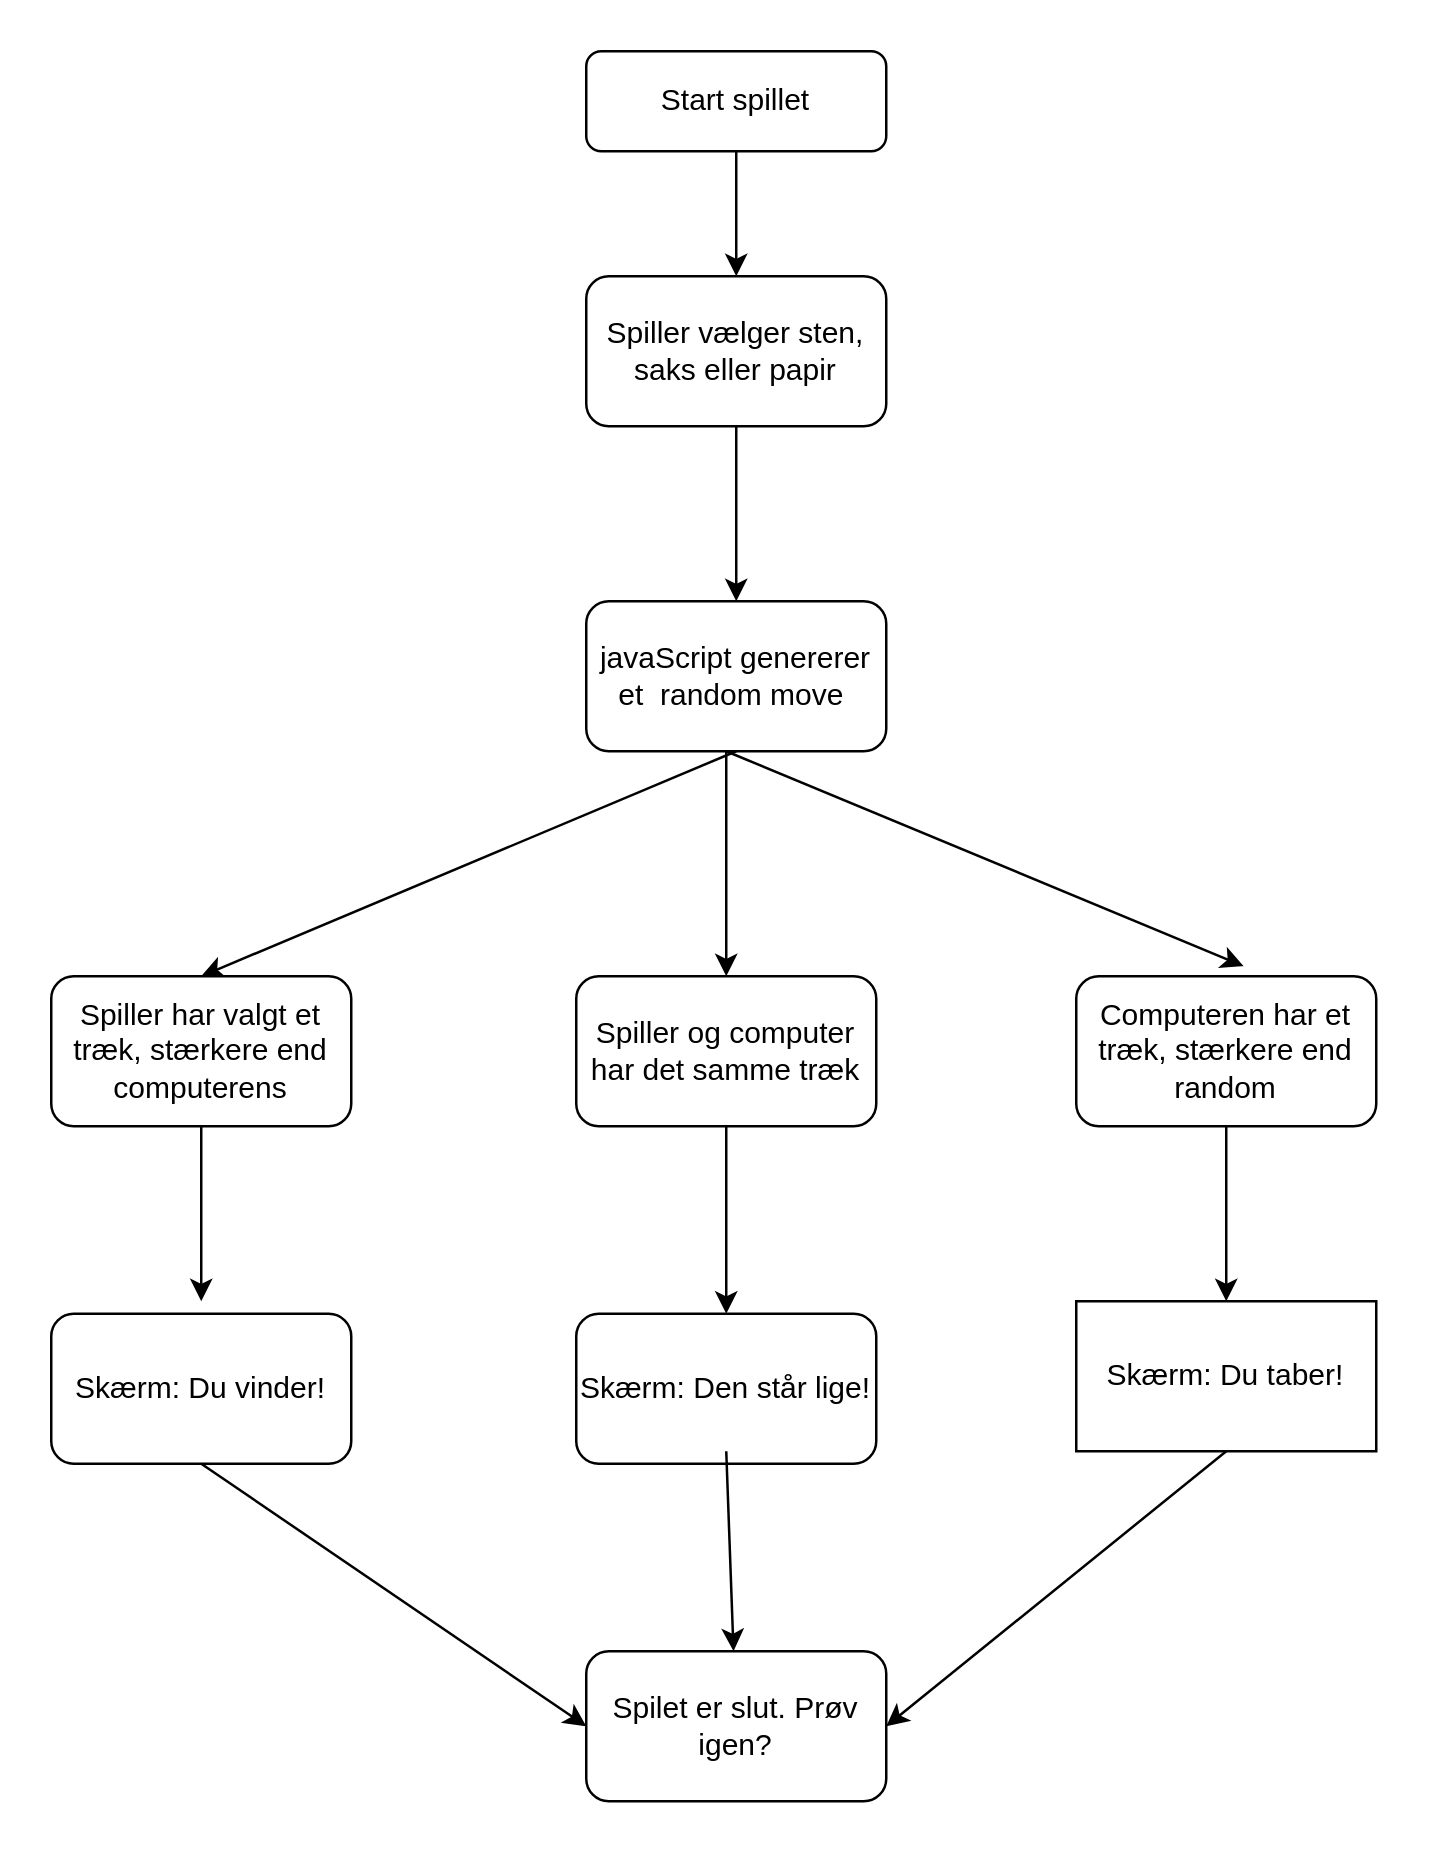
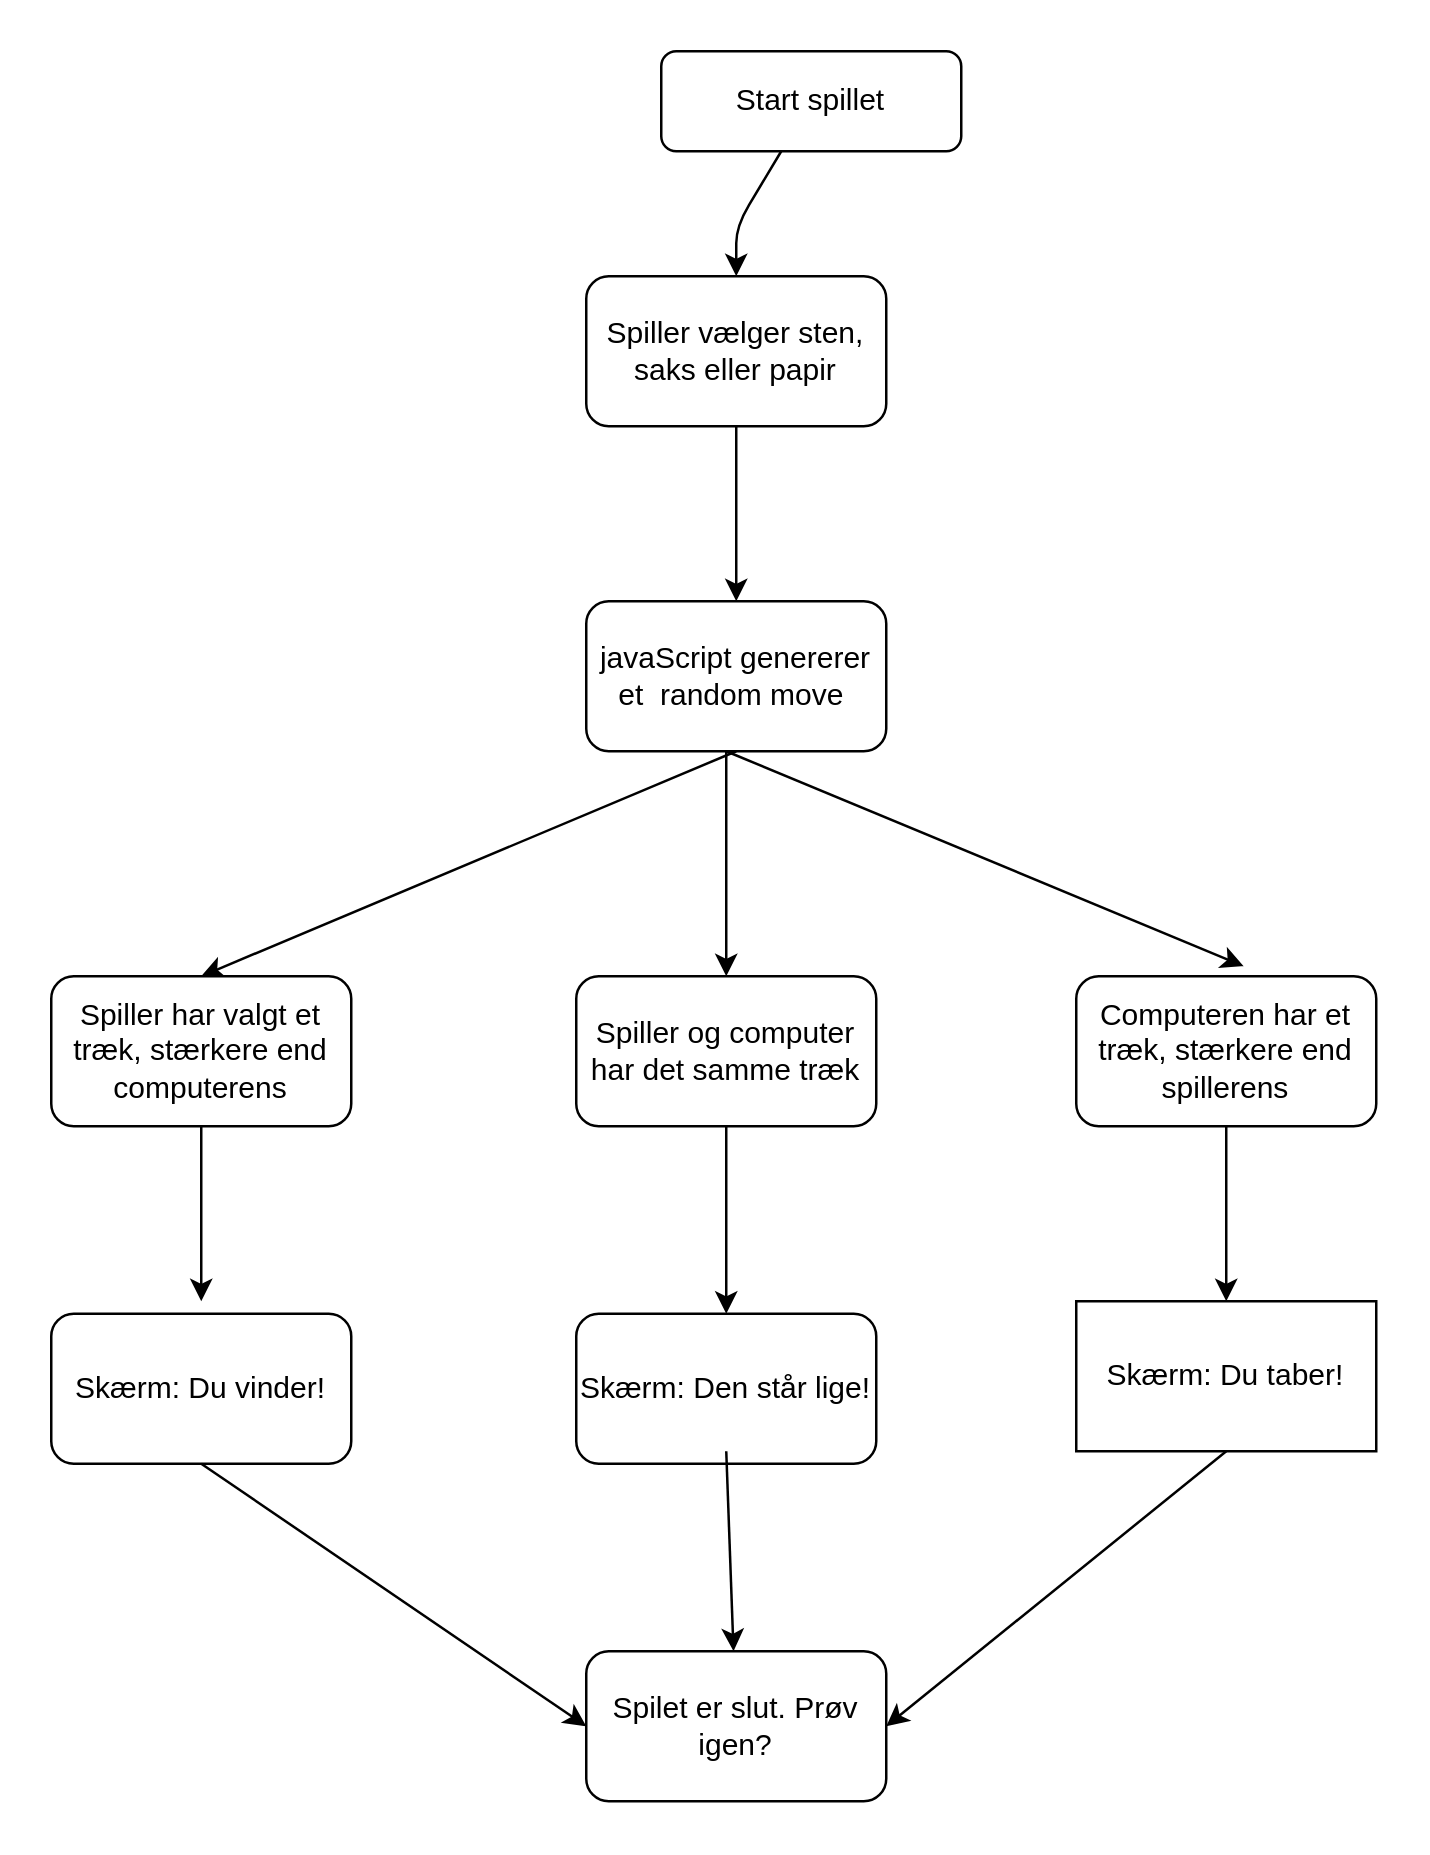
  <mxCell id="0" />
  <mxCell id="1" parent="0" />
  <mxCell id="2" value="" style="edgeStyle=none;html=1;" parent="1" source="3" edge="1"><mxGeometry relative="1" as="geometry"><mxPoint x="294" y="110" as="targetPoint" /><Array as="points"><mxPoint x="294" y="90" /></Array></mxGeometry></mxCell>
- <mxCell id="3" value="Start spillet" style="rounded=1;whiteSpace=wrap;html=1;" parent="1" vertex="1"><mxGeometry x="234" y="20" width="120" height="40" as="geometry" /></mxCell>
+ <mxCell id="3" value="Start spillet" style="rounded=1;whiteSpace=wrap;html=1;" parent="1" vertex="1"><mxGeometry x="264" y="20" width="120" height="40" as="geometry" /></mxCell>
  <mxCell id="4" value="Spiller vælger sten, saks eller papir" style="rounded=1;whiteSpace=wrap;html=1;" parent="1" vertex="1"><mxGeometry x="234" y="110" width="120" height="60" as="geometry" /></mxCell>
  <mxCell id="5" value="" style="endArrow=classic;html=1;exitX=0.5;exitY=1;exitDx=0;exitDy=0;" parent="1" source="4" edge="1"><mxGeometry width="50" height="50" relative="1" as="geometry"><mxPoint x="270" y="390" as="sourcePoint" /><mxPoint x="294" y="240" as="targetPoint" /></mxGeometry></mxCell>
  <mxCell id="6" value="javaScript genererer et&amp;nbsp; random move&amp;nbsp;" style="rounded=1;whiteSpace=wrap;html=1;" parent="1" vertex="1"><mxGeometry x="234" y="240" width="120" height="60" as="geometry" /></mxCell>
  <mxCell id="7" value="" style="endArrow=classic;html=1;exitX=0.5;exitY=1;exitDx=0;exitDy=0;entryX=0.5;entryY=0;entryDx=0;entryDy=0;" parent="1" source="6" target="9" edge="1"><mxGeometry width="50" height="50" relative="1" as="geometry"><mxPoint x="270" y="390" as="sourcePoint" /><mxPoint x="180" y="390" as="targetPoint" /></mxGeometry></mxCell>
  <mxCell id="8" value="" style="endArrow=classic;html=1;entryX=0.558;entryY=-0.067;entryDx=0;entryDy=0;entryPerimeter=0;" parent="1" target="10" edge="1"><mxGeometry width="50" height="50" relative="1" as="geometry"><mxPoint x="290" y="300" as="sourcePoint" /><mxPoint x="400" y="380" as="targetPoint" /></mxGeometry></mxCell>
  <mxCell id="9" value="Spiller har valgt et træk, stærkere end computerens" style="rounded=1;whiteSpace=wrap;html=1;" parent="1" vertex="1"><mxGeometry x="20" y="390" width="120" height="60" as="geometry" /></mxCell>
- <mxCell id="10" value="Computeren har et træk, stærkere end random" style="rounded=1;whiteSpace=wrap;html=1;" parent="1" vertex="1"><mxGeometry x="430" y="390" width="120" height="60" as="geometry" /></mxCell>
+ <mxCell id="10" value="Computeren har et træk, stærkere end spillerens" style="rounded=1;whiteSpace=wrap;html=1;" parent="1" vertex="1"><mxGeometry x="430" y="390" width="120" height="60" as="geometry" /></mxCell>
  <mxCell id="11" value="" style="endArrow=classic;html=1;" parent="1" edge="1"><mxGeometry width="50" height="50" relative="1" as="geometry"><mxPoint x="290" y="300" as="sourcePoint" /><mxPoint x="290" y="390" as="targetPoint" /></mxGeometry></mxCell>
  <mxCell id="12" value="Spiller og computer har det samme træk" style="rounded=1;whiteSpace=wrap;html=1;" parent="1" vertex="1"><mxGeometry x="230" y="390" width="120" height="60" as="geometry" /></mxCell>
  <mxCell id="13" value="" style="endArrow=classic;html=1;exitX=0.5;exitY=1;exitDx=0;exitDy=0;" parent="1" source="9" edge="1"><mxGeometry width="50" height="50" relative="1" as="geometry"><mxPoint x="80" y="460" as="sourcePoint" /><mxPoint x="80" y="520" as="targetPoint" /></mxGeometry></mxCell>
  <mxCell id="14" value="Skærm: Du vinder!" style="rounded=1;whiteSpace=wrap;html=1;" parent="1" vertex="1"><mxGeometry x="20" y="525" width="120" height="60" as="geometry" /></mxCell>
  <mxCell id="15" value="Skærm: Du taber!" style="whiteSpace=wrap;html=1;rounded=0;" parent="1" vertex="1"><mxGeometry x="430" y="520" width="120" height="60" as="geometry" /></mxCell>
  <mxCell id="16" value="" style="endArrow=classic;html=1;exitX=0.5;exitY=1;exitDx=0;exitDy=0;entryX=0.5;entryY=0;entryDx=0;entryDy=0;" parent="1" source="10" target="15" edge="1"><mxGeometry width="50" height="50" relative="1" as="geometry"><mxPoint x="90" y="460" as="sourcePoint" /><mxPoint x="90" y="530" as="targetPoint" /><Array as="points" /></mxGeometry></mxCell>
  <mxCell id="17" value="Skærm: Den står lige!" style="rounded=1;whiteSpace=wrap;html=1;" parent="1" vertex="1"><mxGeometry x="230" y="525" width="120" height="60" as="geometry" /></mxCell>
  <mxCell id="18" value="" style="endArrow=classic;html=1;exitX=0.5;exitY=1;exitDx=0;exitDy=0;entryX=0.5;entryY=0;entryDx=0;entryDy=0;" parent="1" source="12" target="17" edge="1"><mxGeometry width="50" height="50" relative="1" as="geometry"><mxPoint x="90" y="460" as="sourcePoint" /><mxPoint x="90" y="530" as="targetPoint" /></mxGeometry></mxCell>
  <mxCell id="19" value="Spilet er slut. Prøv igen?" style="rounded=1;whiteSpace=wrap;html=1;" parent="1" vertex="1"><mxGeometry x="234" y="660" width="120" height="60" as="geometry" /></mxCell>
  <mxCell id="20" value="" style="endArrow=classic;html=1;exitX=0.5;exitY=1;exitDx=0;exitDy=0;entryX=0;entryY=0.5;entryDx=0;entryDy=0;" parent="1" source="14" target="19" edge="1"><mxGeometry width="50" height="50" relative="1" as="geometry"><mxPoint x="270" y="350" as="sourcePoint" /><mxPoint x="320" y="300" as="targetPoint" /></mxGeometry></mxCell>
  <mxCell id="21" value="" style="endArrow=classic;html=1;" parent="1" target="19" edge="1"><mxGeometry width="50" height="50" relative="1" as="geometry"><mxPoint x="290" y="580" as="sourcePoint" /><mxPoint x="320" y="300" as="targetPoint" /></mxGeometry></mxCell>
  <mxCell id="22" value="" style="endArrow=classic;html=1;exitX=0.5;exitY=1;exitDx=0;exitDy=0;entryX=1;entryY=0.5;entryDx=0;entryDy=0;" parent="1" source="15" target="19" edge="1"><mxGeometry width="50" height="50" relative="1" as="geometry"><mxPoint x="490" y="700" as="sourcePoint" /><mxPoint x="540" y="650" as="targetPoint" /></mxGeometry></mxCell>
